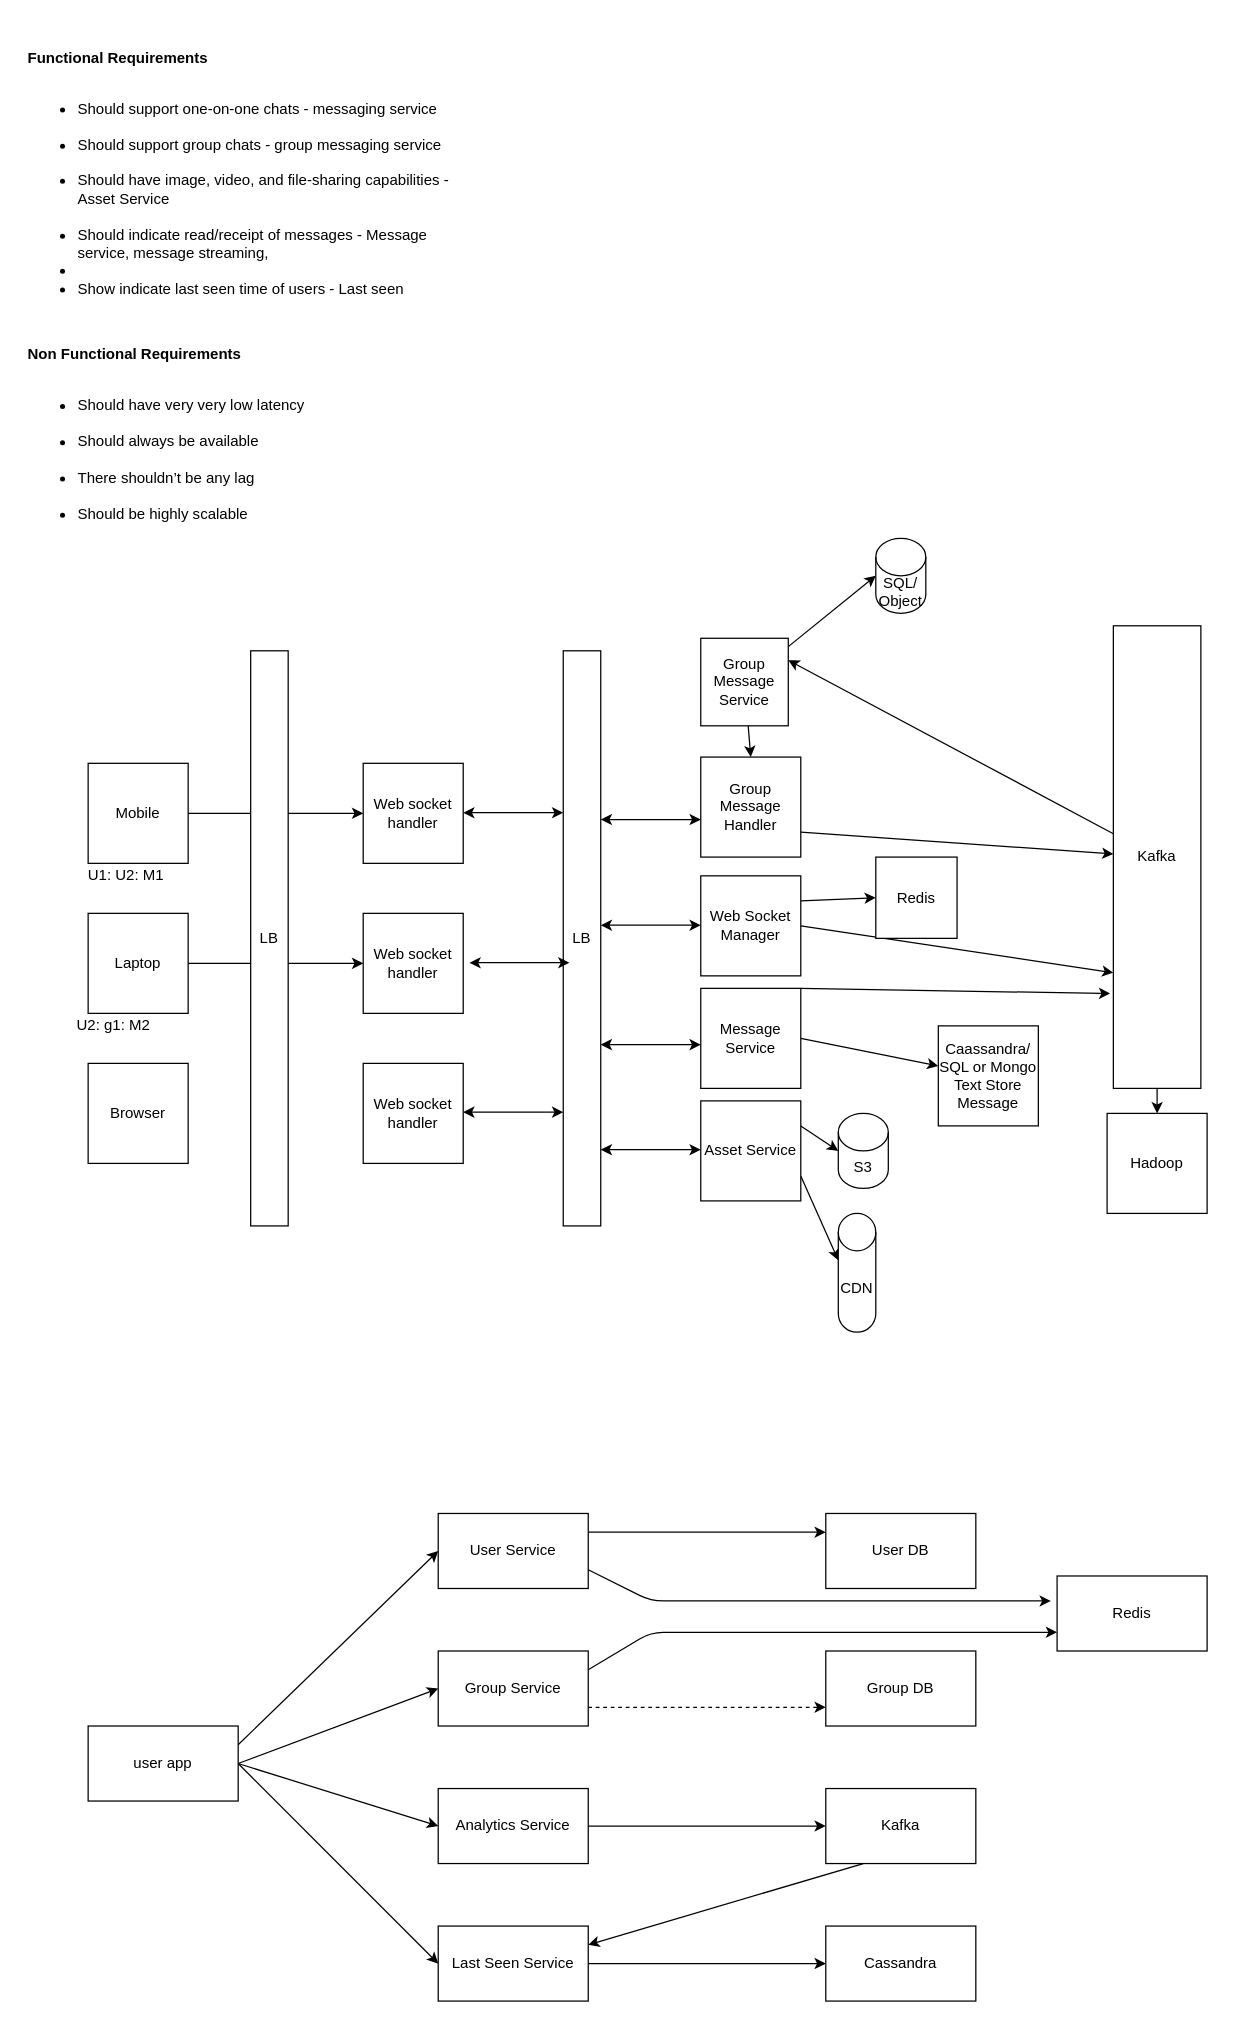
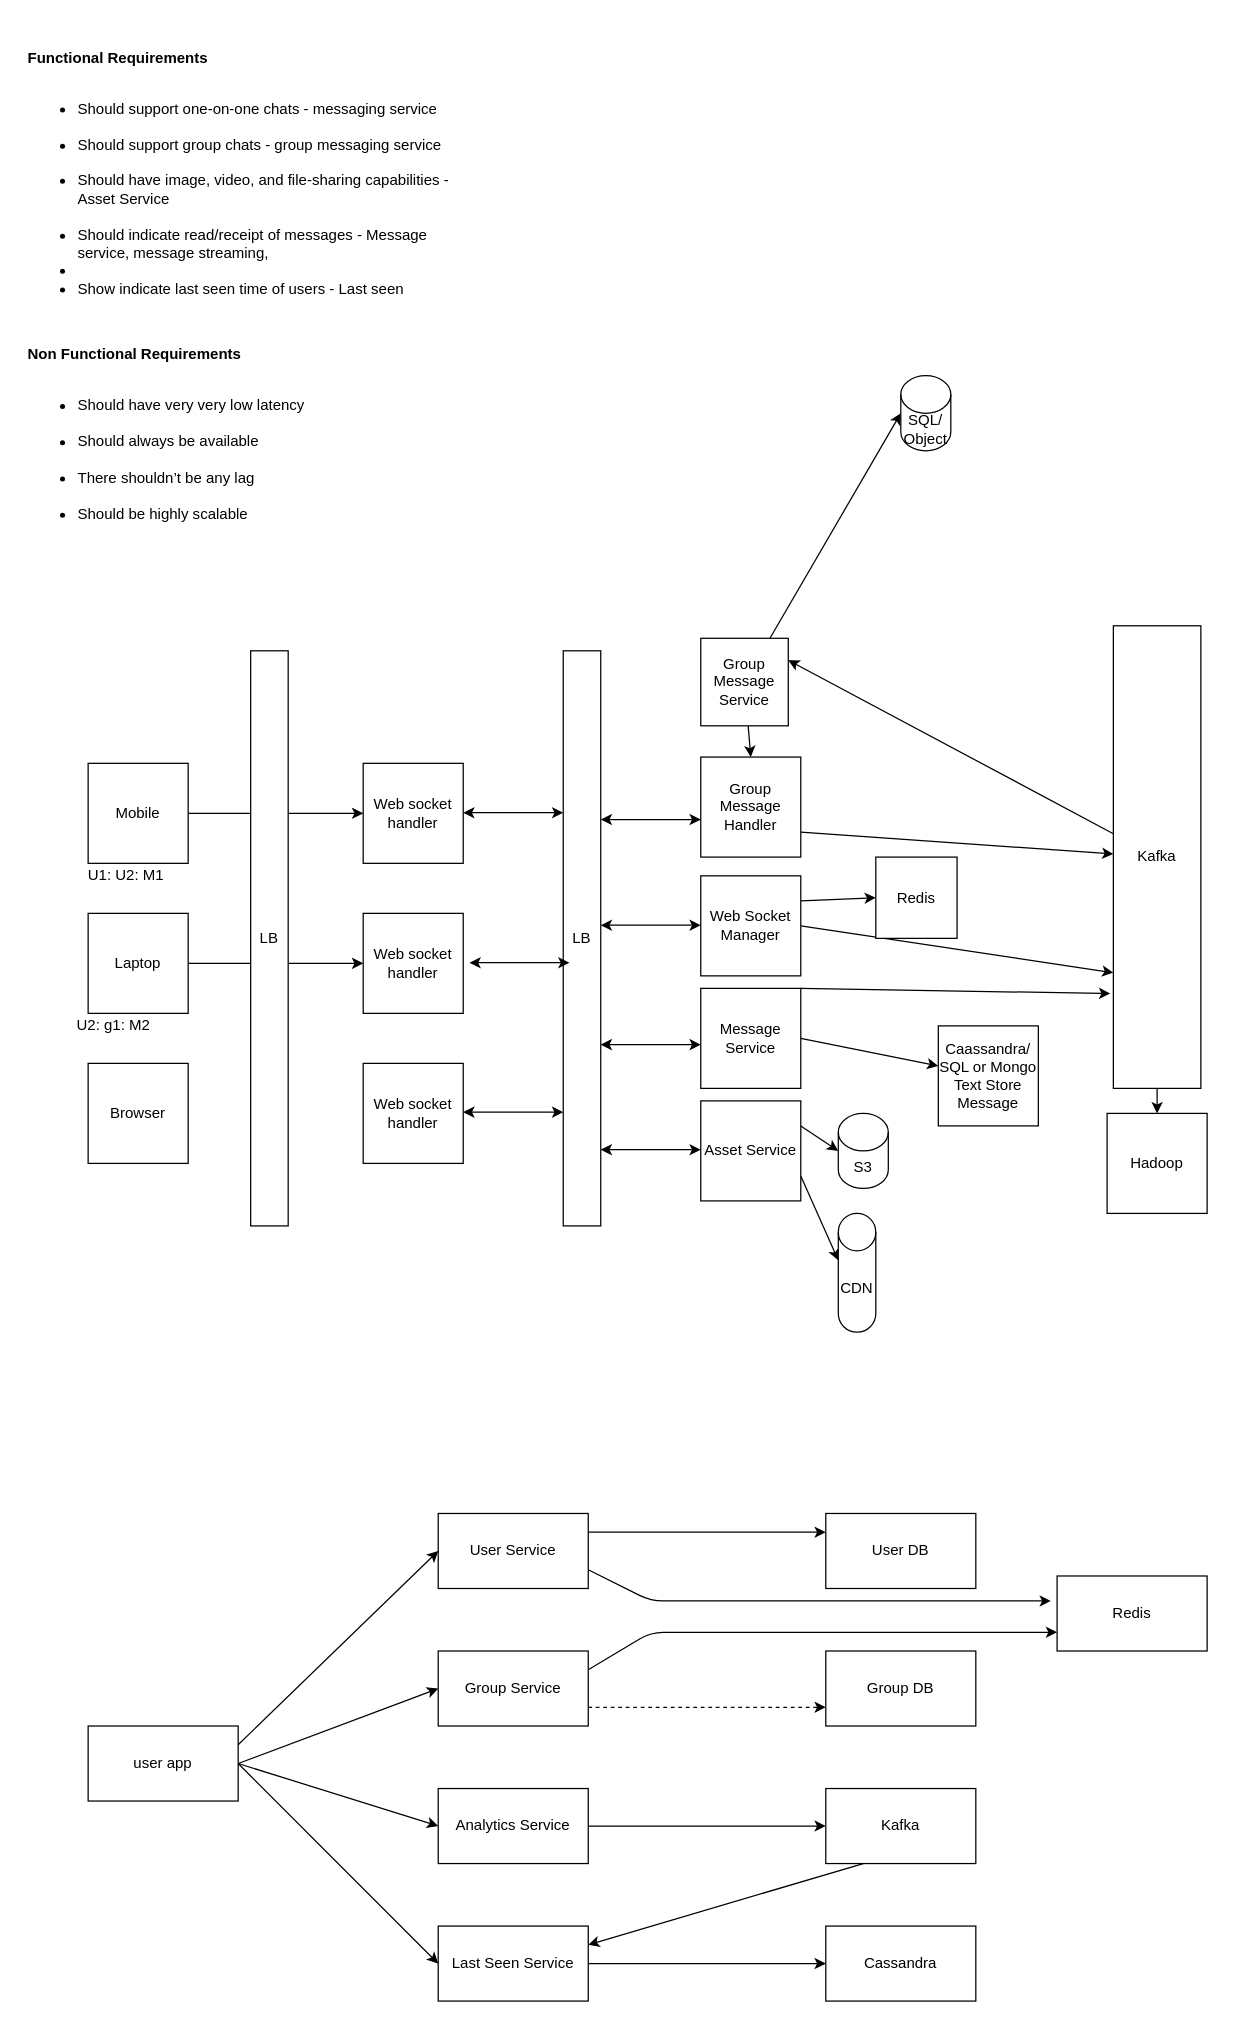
  <mxCell id="0" />
  <mxCell id="1" parent="0" />
  <mxCell id="2" value="&lt;p&gt;&lt;strong&gt;Functional Requirements&lt;/strong&gt;&lt;/p&gt;&lt;ul&gt;&lt;br&gt;&lt;li&gt;Should support one-on-one chats - messaging service&lt;/li&gt;&lt;br&gt;&lt;li&gt;Should support group chats - group messaging service&lt;/li&gt;&lt;br&gt;&lt;li&gt;Should have image, video, and file-sharing capabilities - Asset Service&lt;/li&gt;&lt;br&gt;&lt;li&gt;Should indicate read/receipt of messages - Message service, message streaming,&amp;nbsp;&lt;/li&gt;&lt;li&gt;&lt;br&gt;&lt;/li&gt;&lt;li&gt;Show indicate last seen time of users - Last seen&lt;/li&gt;&lt;/ul&gt;&lt;br&gt;&lt;p&gt;&lt;strong&gt;Non Functional Requirements&lt;/strong&gt;&lt;/p&gt;&lt;ul&gt;&lt;br&gt;&lt;li&gt;Should have very very low latency&lt;/li&gt;&lt;br&gt;&lt;li&gt;Should always be available&lt;/li&gt;&lt;br&gt;&lt;li&gt;There shouldn’t be any lag&lt;/li&gt;&lt;br&gt;&lt;li&gt;Should be highly scalable&lt;/li&gt;&lt;br&gt;&lt;/ul&gt;" style="text;whiteSpace=wrap;html=1;" vertex="1" parent="1"><mxGeometry x="20" y="20" width="360" height="490" as="geometry" /></mxCell>
  <mxCell id="3" style="edgeStyle=none;html=1;exitX=1;exitY=0.5;exitDx=0;exitDy=0;entryX=0;entryY=0.5;entryDx=0;entryDy=0;" edge="1" parent="1" source="4" target="10"><mxGeometry relative="1" as="geometry" /></mxCell>
  <mxCell id="4" value="Laptop" style="whiteSpace=wrap;html=1;aspect=fixed;" vertex="1" parent="1"><mxGeometry x="70" y="730" width="80" height="80" as="geometry" /></mxCell>
  <mxCell id="5" style="edgeStyle=none;html=1;" edge="1" parent="1" source="6" target="8"><mxGeometry relative="1" as="geometry" /></mxCell>
  <mxCell id="6" value="Mobile" style="whiteSpace=wrap;html=1;aspect=fixed;" vertex="1" parent="1"><mxGeometry x="70" y="610" width="80" height="80" as="geometry" /></mxCell>
  <mxCell id="7" value="Browser" style="whiteSpace=wrap;html=1;aspect=fixed;" vertex="1" parent="1"><mxGeometry x="70" y="850" width="80" height="80" as="geometry" /></mxCell>
  <mxCell id="8" value="Web socket handler" style="whiteSpace=wrap;html=1;aspect=fixed;" vertex="1" parent="1"><mxGeometry x="290" y="610" width="80" height="80" as="geometry" /></mxCell>
  <mxCell id="9" value="Web socket handler" style="whiteSpace=wrap;html=1;aspect=fixed;" vertex="1" parent="1"><mxGeometry x="290" y="850" width="80" height="80" as="geometry" /></mxCell>
  <mxCell id="10" value="Web socket handler" style="whiteSpace=wrap;html=1;aspect=fixed;" vertex="1" parent="1"><mxGeometry x="290" y="730" width="80" height="80" as="geometry" /></mxCell>
  <mxCell id="11" value="LB" style="rounded=0;whiteSpace=wrap;html=1;" vertex="1" parent="1"><mxGeometry x="200" y="520" width="30" height="460" as="geometry" /></mxCell>
  <mxCell id="12" value="LB" style="rounded=0;whiteSpace=wrap;html=1;" vertex="1" parent="1"><mxGeometry x="450" y="520" width="30" height="460" as="geometry" /></mxCell>
  <mxCell id="13" style="edgeStyle=none;html=1;exitX=1;exitY=0.5;exitDx=0;exitDy=0;" edge="1" parent="1" source="36" target="23"><mxGeometry relative="1" as="geometry" /></mxCell>
  <mxCell id="14" style="edgeStyle=none;html=1;exitX=1;exitY=0.5;exitDx=0;exitDy=0;entryX=0;entryY=0.75;entryDx=0;entryDy=0;" edge="1" parent="1" source="16" target="28"><mxGeometry relative="1" as="geometry" /></mxCell>
  <mxCell id="15" style="edgeStyle=none;html=1;exitX=1;exitY=0.25;exitDx=0;exitDy=0;entryX=0;entryY=0.5;entryDx=0;entryDy=0;" edge="1" parent="1" source="16" target="43"><mxGeometry relative="1" as="geometry" /></mxCell>
  <mxCell id="16" value="Web Socket Manager" style="whiteSpace=wrap;html=1;aspect=fixed;" vertex="1" parent="1"><mxGeometry x="560" y="700" width="80" height="80" as="geometry" /></mxCell>
  <mxCell id="17" value="U1: U2: M1" style="text;html=1;align=center;verticalAlign=middle;resizable=0;points=[];autosize=1;strokeColor=none;fillColor=none;" vertex="1" parent="1"><mxGeometry x="60" y="685" width="80" height="30" as="geometry" /></mxCell>
  <mxCell id="18" style="edgeStyle=none;html=1;exitX=1;exitY=0.75;exitDx=0;exitDy=0;" edge="1" parent="1" source="19" target="28"><mxGeometry relative="1" as="geometry"><Array as="points" /></mxGeometry></mxCell>
  <mxCell id="19" value="Group Message Handler" style="whiteSpace=wrap;html=1;aspect=fixed;" vertex="1" parent="1"><mxGeometry x="560" y="605" width="80" height="80" as="geometry" /></mxCell>
  <mxCell id="20" style="edgeStyle=none;html=1;exitX=1;exitY=0.25;exitDx=0;exitDy=0;entryX=0;entryY=0.5;entryDx=0;entryDy=0;entryPerimeter=0;" edge="1" parent="1" source="22" target="24"><mxGeometry relative="1" as="geometry" /></mxCell>
  <mxCell id="21" style="edgeStyle=none;html=1;exitX=1;exitY=0.75;exitDx=0;exitDy=0;entryX=0;entryY=0;entryDx=0;entryDy=37.5;entryPerimeter=0;" edge="1" parent="1" source="22" target="25"><mxGeometry relative="1" as="geometry" /></mxCell>
  <mxCell id="22" value="Asset Service" style="whiteSpace=wrap;html=1;aspect=fixed;" vertex="1" parent="1"><mxGeometry x="560" y="880" width="80" height="80" as="geometry" /></mxCell>
  <mxCell id="23" value="Caassandra/ SQL or Mongo&lt;br&gt;Text Store Message" style="whiteSpace=wrap;html=1;aspect=fixed;" vertex="1" parent="1"><mxGeometry x="750" y="820" width="80" height="80" as="geometry" /></mxCell>
  <mxCell id="24" value="S3" style="shape=cylinder3;whiteSpace=wrap;html=1;boundedLbl=1;backgroundOutline=1;size=15;" vertex="1" parent="1"><mxGeometry x="670" y="890" width="40" height="60" as="geometry" /></mxCell>
  <mxCell id="25" value="CDN" style="shape=cylinder3;whiteSpace=wrap;html=1;boundedLbl=1;backgroundOutline=1;size=15;" vertex="1" parent="1"><mxGeometry x="670" y="970" width="30" height="95" as="geometry" /></mxCell>
  <mxCell id="26" style="edgeStyle=none;html=1;entryX=1;entryY=0.25;entryDx=0;entryDy=0;" edge="1" parent="1" source="28" target="31"><mxGeometry relative="1" as="geometry" /></mxCell>
  <mxCell id="27" style="edgeStyle=none;html=1;" edge="1" parent="1" source="28" target="34"><mxGeometry relative="1" as="geometry"><mxPoint x="925" y="930" as="targetPoint" /></mxGeometry></mxCell>
  <mxCell id="28" value="Kafka" style="rounded=0;whiteSpace=wrap;html=1;" vertex="1" parent="1"><mxGeometry x="890" y="500" width="70" height="370" as="geometry" /></mxCell>
  <mxCell id="29" style="edgeStyle=none;html=1;entryX=0;entryY=0.5;entryDx=0;entryDy=0;entryPerimeter=0;" edge="1" parent="1" source="31" target="33"><mxGeometry relative="1" as="geometry" /></mxCell>
  <mxCell id="30" style="edgeStyle=none;html=1;entryX=0.5;entryY=0;entryDx=0;entryDy=0;" edge="1" parent="1" source="31" target="19"><mxGeometry relative="1" as="geometry" /></mxCell>
  <mxCell id="31" value="Group Message Service" style="whiteSpace=wrap;html=1;aspect=fixed;" vertex="1" parent="1"><mxGeometry x="560" y="510" width="70" height="70" as="geometry" /></mxCell>
  <mxCell id="32" value="U2: g1: M2" style="text;html=1;align=center;verticalAlign=middle;resizable=0;points=[];autosize=1;strokeColor=none;fillColor=none;" vertex="1" parent="1"><mxGeometry x="50" y="805" width="80" height="30" as="geometry" /></mxCell>
- <mxCell id="33" value="SQL/ Object" style="shape=cylinder3;whiteSpace=wrap;html=1;boundedLbl=1;backgroundOutline=1;size=15;" vertex="1" parent="1"><mxGeometry x="700" y="430" width="40" height="60" as="geometry" /></mxCell>
+ <mxCell id="33" value="SQL/ Object" style="shape=cylinder3;whiteSpace=wrap;html=1;boundedLbl=1;backgroundOutline=1;size=15;" vertex="1" parent="1"><mxGeometry x="720" y="300" width="40" height="60" as="geometry" /></mxCell>
  <mxCell id="34" value="Hadoop" style="whiteSpace=wrap;html=1;aspect=fixed;" vertex="1" parent="1"><mxGeometry x="885" y="890" width="80" height="80" as="geometry" /></mxCell>
  <mxCell id="35" style="edgeStyle=none;html=1;exitX=1;exitY=0;exitDx=0;exitDy=0;entryX=-0.036;entryY=0.795;entryDx=0;entryDy=0;entryPerimeter=0;" edge="1" parent="1" source="36" target="28"><mxGeometry relative="1" as="geometry" /></mxCell>
  <mxCell id="36" value="Message Service" style="whiteSpace=wrap;html=1;aspect=fixed;" vertex="1" parent="1"><mxGeometry x="560" y="790" width="80" height="80" as="geometry" /></mxCell>
  <mxCell id="37" value="" style="endArrow=classic;startArrow=classic;html=1;entryX=0;entryY=0.625;entryDx=0;entryDy=0;entryPerimeter=0;" edge="1" parent="1" target="19"><mxGeometry width="50" height="50" relative="1" as="geometry"><mxPoint x="480" y="655" as="sourcePoint" /><mxPoint x="530" y="605" as="targetPoint" /></mxGeometry></mxCell>
  <mxCell id="38" value="" style="endArrow=classic;startArrow=classic;html=1;entryX=0;entryY=0.625;entryDx=0;entryDy=0;entryPerimeter=0;" edge="1" parent="1"><mxGeometry width="50" height="50" relative="1" as="geometry"><mxPoint x="480" y="919" as="sourcePoint" /><mxPoint x="560" y="919" as="targetPoint" /></mxGeometry></mxCell>
  <mxCell id="39" value="" style="endArrow=classic;startArrow=classic;html=1;entryX=0;entryY=0.625;entryDx=0;entryDy=0;entryPerimeter=0;" edge="1" parent="1"><mxGeometry width="50" height="50" relative="1" as="geometry"><mxPoint x="480" y="739.5" as="sourcePoint" /><mxPoint x="560" y="739.5" as="targetPoint" /></mxGeometry></mxCell>
  <mxCell id="40" value="" style="endArrow=classic;startArrow=classic;html=1;entryX=0;entryY=0.625;entryDx=0;entryDy=0;entryPerimeter=0;" edge="1" parent="1"><mxGeometry width="50" height="50" relative="1" as="geometry"><mxPoint x="370" y="649.5" as="sourcePoint" /><mxPoint x="450" y="649.5" as="targetPoint" /></mxGeometry></mxCell>
  <mxCell id="41" value="" style="endArrow=classic;startArrow=classic;html=1;entryX=0;entryY=0.625;entryDx=0;entryDy=0;entryPerimeter=0;" edge="1" parent="1"><mxGeometry width="50" height="50" relative="1" as="geometry"><mxPoint x="375" y="769.5" as="sourcePoint" /><mxPoint x="455" y="769.5" as="targetPoint" /></mxGeometry></mxCell>
  <mxCell id="42" value="" style="endArrow=classic;startArrow=classic;html=1;entryX=0;entryY=0.625;entryDx=0;entryDy=0;entryPerimeter=0;" edge="1" parent="1"><mxGeometry width="50" height="50" relative="1" as="geometry"><mxPoint x="370" y="889" as="sourcePoint" /><mxPoint x="450" y="889" as="targetPoint" /></mxGeometry></mxCell>
  <mxCell id="43" value="Redis" style="whiteSpace=wrap;html=1;aspect=fixed;" vertex="1" parent="1"><mxGeometry x="700" y="685" width="65" height="65" as="geometry" /></mxCell>
  <mxCell id="44" value="" style="endArrow=classic;startArrow=classic;html=1;entryX=0;entryY=0.625;entryDx=0;entryDy=0;entryPerimeter=0;" edge="1" parent="1"><mxGeometry width="50" height="50" relative="1" as="geometry"><mxPoint x="480" y="835" as="sourcePoint" /><mxPoint x="560" y="835" as="targetPoint" /></mxGeometry></mxCell>
  <mxCell id="45" style="edgeStyle=none;html=1;exitX=1;exitY=0.25;exitDx=0;exitDy=0;entryX=0;entryY=0.5;entryDx=0;entryDy=0;" edge="1" parent="1" source="49" target="57"><mxGeometry relative="1" as="geometry" /></mxCell>
  <mxCell id="46" style="edgeStyle=none;html=1;exitX=1;exitY=0.5;exitDx=0;exitDy=0;entryX=0;entryY=0.5;entryDx=0;entryDy=0;" edge="1" parent="1" source="49" target="54"><mxGeometry relative="1" as="geometry" /></mxCell>
  <mxCell id="47" style="edgeStyle=none;html=1;exitX=1;exitY=0.5;exitDx=0;exitDy=0;entryX=0;entryY=0.5;entryDx=0;entryDy=0;" edge="1" parent="1" source="49" target="51"><mxGeometry relative="1" as="geometry" /></mxCell>
  <mxCell id="48" style="edgeStyle=none;html=1;exitX=1;exitY=0.5;exitDx=0;exitDy=0;entryX=0;entryY=0.5;entryDx=0;entryDy=0;" edge="1" parent="1" source="49" target="59"><mxGeometry relative="1" as="geometry" /></mxCell>
  <mxCell id="49" value="user app" style="rounded=0;whiteSpace=wrap;html=1;" vertex="1" parent="1"><mxGeometry x="70" y="1380" width="120" height="60" as="geometry" /></mxCell>
  <mxCell id="50" style="edgeStyle=none;html=1;entryX=0;entryY=0.5;entryDx=0;entryDy=0;" edge="1" parent="1" source="51" target="63"><mxGeometry relative="1" as="geometry" /></mxCell>
  <mxCell id="51" value="Analytics Service" style="rounded=0;whiteSpace=wrap;html=1;" vertex="1" parent="1"><mxGeometry x="350" y="1430" width="120" height="60" as="geometry" /></mxCell>
  <mxCell id="52" style="edgeStyle=none;html=1;exitX=1;exitY=0.75;exitDx=0;exitDy=0;entryX=0;entryY=0.75;entryDx=0;entryDy=0;dashed=1;" edge="1" parent="1" source="54" target="61"><mxGeometry relative="1" as="geometry" /></mxCell>
  <mxCell id="53" style="edgeStyle=none;html=1;exitX=1;exitY=0.25;exitDx=0;exitDy=0;entryX=0;entryY=0.75;entryDx=0;entryDy=0;" edge="1" parent="1" source="54" target="65"><mxGeometry relative="1" as="geometry"><Array as="points"><mxPoint x="520" y="1305" /></Array></mxGeometry></mxCell>
  <mxCell id="54" value="Group Service" style="rounded=0;whiteSpace=wrap;html=1;" vertex="1" parent="1"><mxGeometry x="350" y="1320" width="120" height="60" as="geometry" /></mxCell>
  <mxCell id="55" style="edgeStyle=none;html=1;exitX=1;exitY=0.25;exitDx=0;exitDy=0;entryX=0;entryY=0.25;entryDx=0;entryDy=0;" edge="1" parent="1" source="57" target="60"><mxGeometry relative="1" as="geometry" /></mxCell>
  <mxCell id="56" style="edgeStyle=none;html=1;exitX=1;exitY=0.75;exitDx=0;exitDy=0;" edge="1" parent="1" source="57"><mxGeometry relative="1" as="geometry"><mxPoint x="840" y="1280" as="targetPoint" /><Array as="points"><mxPoint x="520" y="1280" /></Array></mxGeometry></mxCell>
  <mxCell id="57" value="User Service" style="rounded=0;whiteSpace=wrap;html=1;" vertex="1" parent="1"><mxGeometry x="350" y="1210" width="120" height="60" as="geometry" /></mxCell>
  <mxCell id="58" style="edgeStyle=none;html=1;exitX=1;exitY=0.5;exitDx=0;exitDy=0;entryX=0;entryY=0.5;entryDx=0;entryDy=0;" edge="1" parent="1" source="59" target="64"><mxGeometry relative="1" as="geometry" /></mxCell>
  <mxCell id="59" value="Last Seen Service" style="rounded=0;whiteSpace=wrap;html=1;" vertex="1" parent="1"><mxGeometry x="350" y="1540" width="120" height="60" as="geometry" /></mxCell>
  <mxCell id="60" value="User DB" style="rounded=0;whiteSpace=wrap;html=1;" vertex="1" parent="1"><mxGeometry x="660" y="1210" width="120" height="60" as="geometry" /></mxCell>
  <mxCell id="61" value="Group DB" style="rounded=0;whiteSpace=wrap;html=1;" vertex="1" parent="1"><mxGeometry x="660" y="1320" width="120" height="60" as="geometry" /></mxCell>
  <mxCell id="62" style="edgeStyle=none;html=1;exitX=0.25;exitY=1;exitDx=0;exitDy=0;entryX=1;entryY=0.25;entryDx=0;entryDy=0;" edge="1" parent="1" source="63" target="59"><mxGeometry relative="1" as="geometry" /></mxCell>
  <mxCell id="63" value="Kafka" style="rounded=0;whiteSpace=wrap;html=1;" vertex="1" parent="1"><mxGeometry x="660" y="1430" width="120" height="60" as="geometry" /></mxCell>
  <mxCell id="64" value="Cassandra" style="rounded=0;whiteSpace=wrap;html=1;" vertex="1" parent="1"><mxGeometry x="660" y="1540" width="120" height="60" as="geometry" /></mxCell>
  <mxCell id="65" value="Redis" style="rounded=0;whiteSpace=wrap;html=1;" vertex="1" parent="1"><mxGeometry x="845" y="1260" width="120" height="60" as="geometry" /></mxCell>
